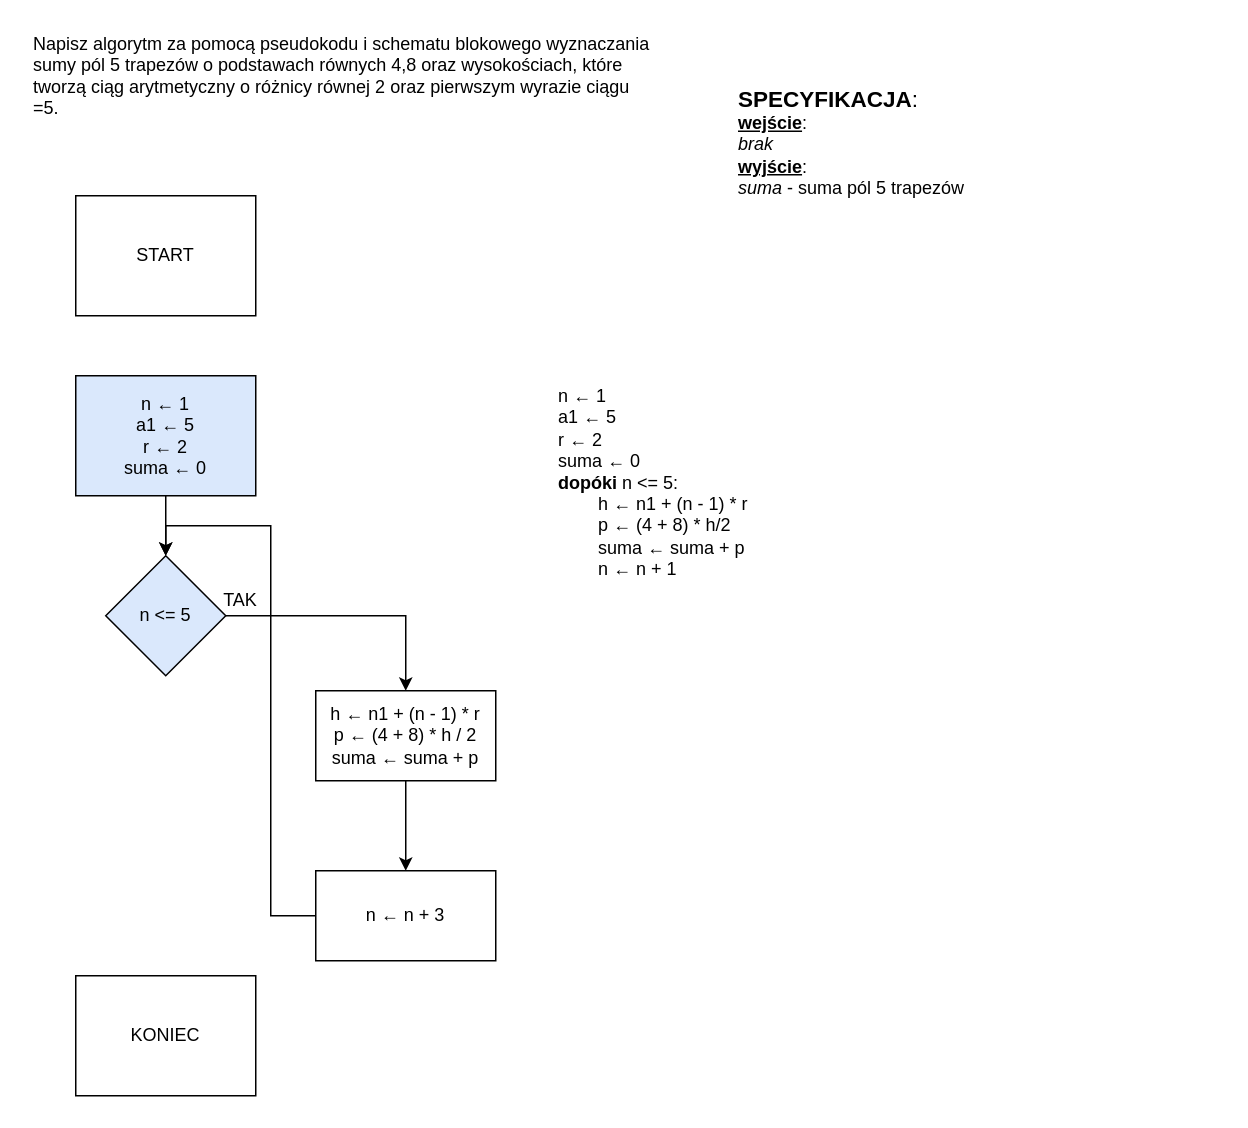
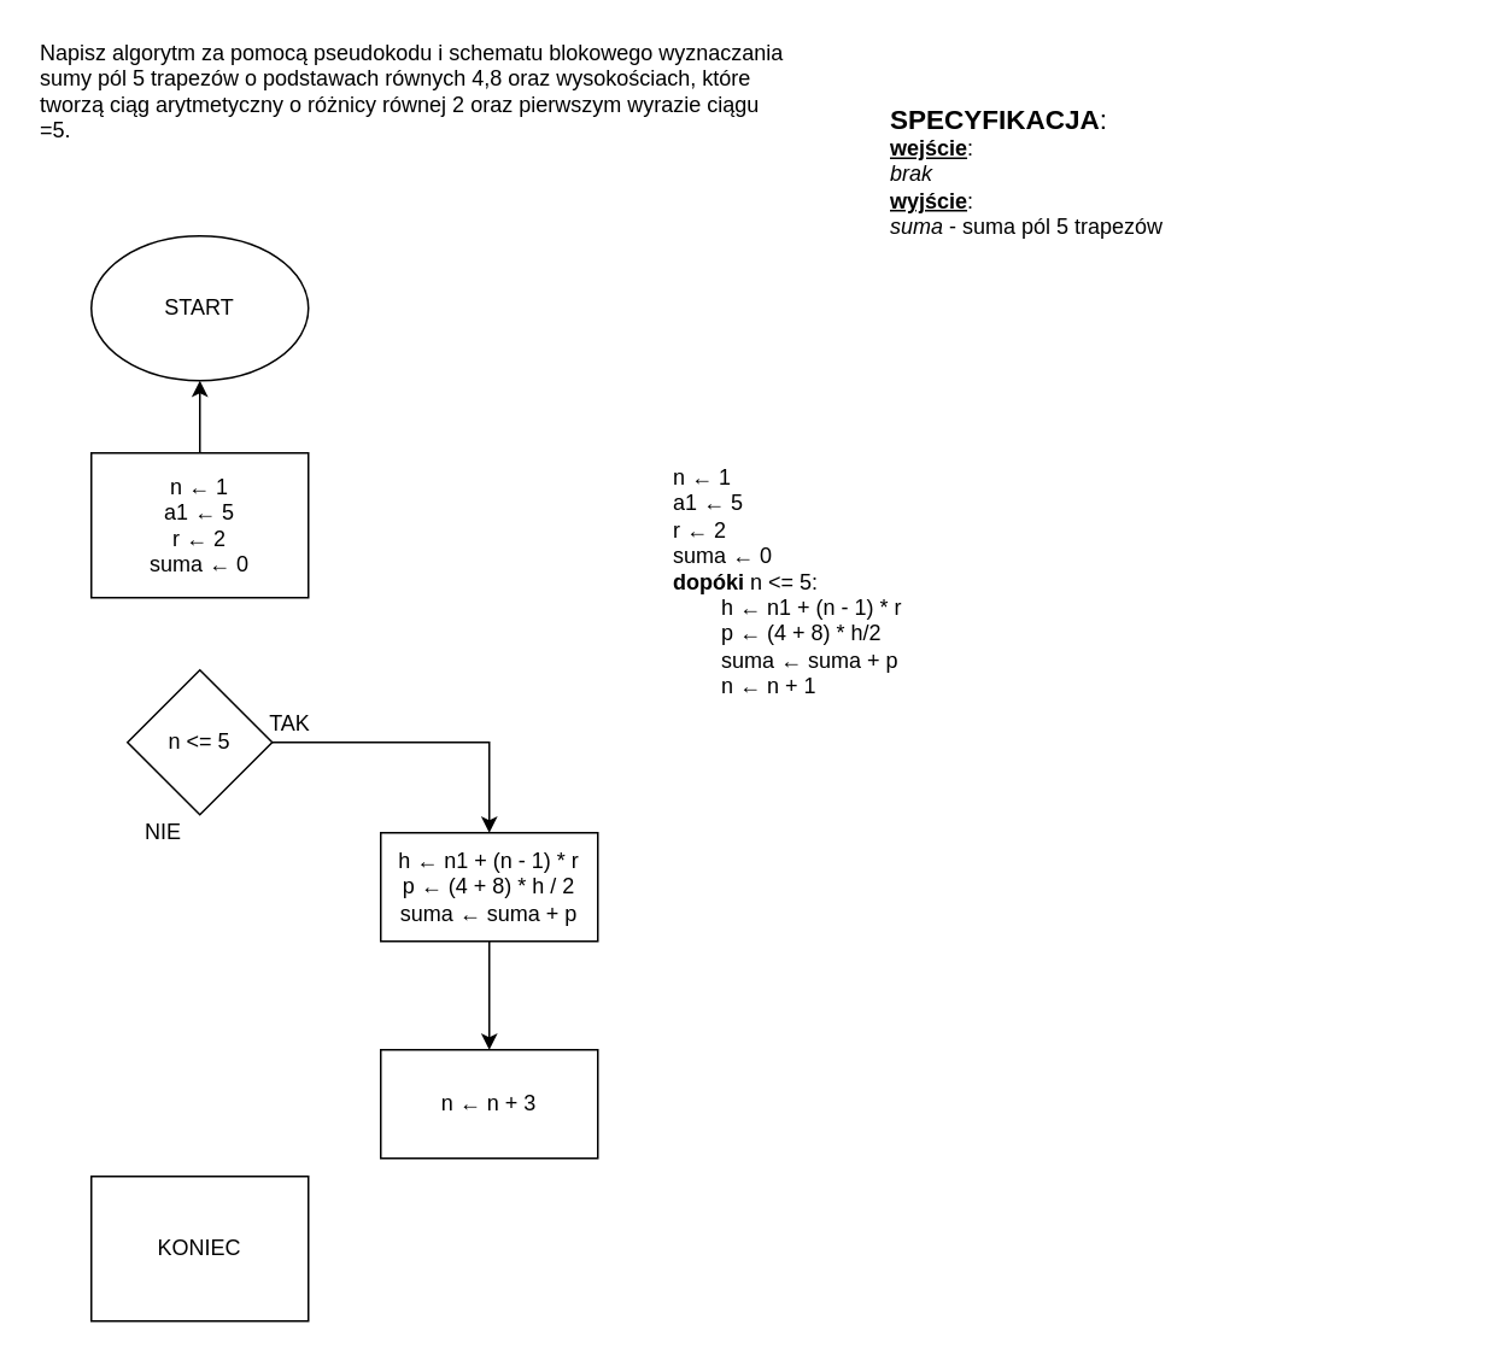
  <mxCell id="0" />
  <mxCell id="1" parent="0" />
  <mxCell id="2" value="Napisz algorytm za pomocą pseudokodu i schematu blokowego wyznaczania &lt;br&gt;sumy pól 5 trapezów o podstawach równych 4,8 oraz wysokościach, które &lt;br&gt;tworzą ciąg arytmetyczny o różnicy równej 2 oraz pierwszym wyrazie ciągu&lt;br&gt; =5." style="text;html=1;strokeColor=none;fillColor=none;align=left;verticalAlign=middle;whiteSpace=wrap;rounded=0;" vertex="1" parent="1"><mxGeometry x="20" y="20" width="460" height="60" as="geometry" /></mxCell>
- <mxCell id="3" value="START" style="whiteSpace=wrap;html=1;align=center;rounded=0;" vertex="1" parent="1"><mxGeometry x="50" y="130" width="120" height="80" as="geometry" /></mxCell>
- <mxCell id="4" style="edgeStyle=orthogonalEdgeStyle;rounded=0;orthogonalLoop=1;jettySize=auto;html=1;" edge="1" parent="1" source="5" target="7"><mxGeometry relative="1" as="geometry" /></mxCell>
- <mxCell id="5" value="&lt;div&gt;n ← 1&lt;/div&gt;&lt;div&gt;a1 ← 5&lt;br&gt;&lt;/div&gt;&lt;div&gt;r ← 2&lt;/div&gt;&lt;div&gt;suma ← 0&lt;br&gt;&lt;/div&gt;" style="rounded=0;whiteSpace=wrap;html=1;align=center;fillColor=#dae8fc;" vertex="1" parent="1"><mxGeometry x="50" y="250" width="120" height="80" as="geometry" /></mxCell>
+ <mxCell id="3" value="START" style="ellipse;whiteSpace=wrap;html=1;align=center;" vertex="1" parent="1"><mxGeometry x="50" y="130" width="120" height="80" as="geometry" /></mxCell>
+ <mxCell id="4" style="edgeStyle=orthogonalEdgeStyle;rounded=0;orthogonalLoop=1;jettySize=auto;html=1;" edge="1" parent="1" source="5" target="3"><mxGeometry relative="1" as="geometry" /></mxCell>
+ <mxCell id="5" value="&lt;div&gt;n ← 1&lt;/div&gt;&lt;div&gt;a1 ← 5&lt;br&gt;&lt;/div&gt;&lt;div&gt;r ← 2&lt;/div&gt;&lt;div&gt;suma ← 0&lt;br&gt;&lt;/div&gt;" style="rounded=0;whiteSpace=wrap;html=1;align=center;" vertex="1" parent="1"><mxGeometry x="50" y="250" width="120" height="80" as="geometry" /></mxCell>
  <mxCell id="6" style="edgeStyle=orthogonalEdgeStyle;rounded=0;orthogonalLoop=1;jettySize=auto;html=1;entryX=0.5;entryY=0;entryDx=0;entryDy=0;" edge="1" parent="1" source="7" target="9"><mxGeometry relative="1" as="geometry" /></mxCell>
- <mxCell id="7" value="n &amp;lt;= 5" style="rhombus;whiteSpace=wrap;html=1;align=center;fillColor=#dae8fc;" vertex="1" parent="1"><mxGeometry x="70" y="370" width="80" height="80" as="geometry" /></mxCell>
+ <mxCell id="7" value="n &amp;lt;= 5" style="rhombus;whiteSpace=wrap;html=1;align=center;" vertex="1" parent="1"><mxGeometry x="70" y="370" width="80" height="80" as="geometry" /></mxCell>
  <mxCell id="8" style="edgeStyle=orthogonalEdgeStyle;rounded=0;orthogonalLoop=1;jettySize=auto;html=1;entryX=0.5;entryY=0;entryDx=0;entryDy=0;" edge="1" parent="1" source="9" target="11"><mxGeometry relative="1" as="geometry" /></mxCell>
  <mxCell id="9" value="&lt;div&gt;h ← n1 + (n - 1) * r&lt;/div&gt;&lt;div&gt;p ← (4 + 8) * h / 2&lt;/div&gt;&lt;div&gt;suma ← suma + p&lt;br&gt;&lt;/div&gt;" style="rounded=0;whiteSpace=wrap;html=1;align=center;" vertex="1" parent="1"><mxGeometry x="210" y="460" width="120" height="60" as="geometry" /></mxCell>
- <mxCell id="10" style="edgeStyle=orthogonalEdgeStyle;rounded=0;orthogonalLoop=1;jettySize=auto;html=1;entryX=0.5;entryY=0;entryDx=0;entryDy=0;" edge="1" parent="1" source="11" target="7"><mxGeometry relative="1" as="geometry" /></mxCell>
  <mxCell id="11" value="n ← n + 3" style="rounded=0;whiteSpace=wrap;html=1;align=center;" vertex="1" parent="1"><mxGeometry x="210" y="580" width="120" height="60" as="geometry" /></mxCell>
  <mxCell id="12" value="KONIEC" style="whiteSpace=wrap;html=1;align=center;rounded=0;" vertex="1" parent="1"><mxGeometry x="50" y="650" width="120" height="80" as="geometry" /></mxCell>
  <mxCell id="13" value="TAK" style="text;html=1;strokeColor=none;fillColor=none;align=center;verticalAlign=middle;whiteSpace=wrap;rounded=0;" vertex="1" parent="1"><mxGeometry x="140" y="390" width="40" height="20" as="geometry" /></mxCell>
+ <mxCell id="14" value="NIE" style="text;html=1;strokeColor=none;fillColor=none;align=center;verticalAlign=middle;whiteSpace=wrap;rounded=0;" vertex="1" parent="1"><mxGeometry x="70" y="450" width="40" height="20" as="geometry" /></mxCell>
  <mxCell id="15" value="&lt;div&gt;n ← 1&lt;/div&gt;&lt;div&gt;a1 ← 5&lt;/div&gt;&lt;div&gt;r ← 2&lt;/div&gt;&lt;div&gt;suma ← 0&lt;/div&gt;&lt;div&gt;&lt;b&gt;dopóki &lt;/b&gt;n &amp;lt;= 5:&lt;/div&gt;&lt;div&gt;&amp;nbsp;&amp;nbsp;&amp;nbsp;&amp;nbsp;&amp;nbsp;&amp;nbsp;&amp;nbsp; h ← n1 + (n - 1) * r&lt;/div&gt;&lt;div&gt;&amp;nbsp;&amp;nbsp;&amp;nbsp;&amp;nbsp;&amp;nbsp;&amp;nbsp;&amp;nbsp; p ← (4 + 8) * h/2&lt;/div&gt;&lt;div&gt;&amp;nbsp;&amp;nbsp;&amp;nbsp;&amp;nbsp;&amp;nbsp;&amp;nbsp;&amp;nbsp; suma ← suma + p&lt;/div&gt;&lt;div&gt;&amp;nbsp;&amp;nbsp;&amp;nbsp;&amp;nbsp;&amp;nbsp;&amp;nbsp;&amp;nbsp; n ← n + 1&lt;/div&gt;&lt;div&gt;&lt;br&gt;&lt;/div&gt;" style="text;html=1;strokeColor=none;fillColor=none;align=left;verticalAlign=top;whiteSpace=wrap;rounded=0;" vertex="1" parent="1"><mxGeometry x="370" y="250" width="400" height="220" as="geometry" /></mxCell>
  <mxCell id="16" value="&lt;div style=&quot;font-size: 15px&quot; align=&quot;left&quot;&gt;&lt;b&gt;SPECYFIKACJA&lt;/b&gt;:&lt;/div&gt;&lt;div align=&quot;left&quot;&gt;&lt;b&gt;&lt;u&gt;wejście&lt;/u&gt;&lt;/b&gt;:&lt;/div&gt;&lt;div align=&quot;left&quot;&gt;&lt;i&gt;brak&lt;/i&gt;&lt;/div&gt;&lt;div align=&quot;left&quot;&gt;&lt;b&gt;&lt;u&gt;wyjście&lt;/u&gt;&lt;/b&gt;:&lt;/div&gt;&lt;div align=&quot;left&quot;&gt;&lt;i&gt;suma &lt;/i&gt;- suma pól 5 trapezów&lt;br&gt;&lt;/div&gt;" style="text;html=1;strokeColor=none;fillColor=none;align=left;verticalAlign=top;whiteSpace=wrap;rounded=0;" vertex="1" parent="1"><mxGeometry x="490" y="50" width="320" height="120" as="geometry" /></mxCell>
